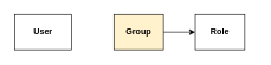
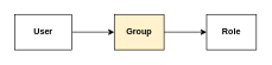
  <mxCell id="0" />
  <mxCell id="1" parent="0" />
+ <mxCell id="2" style="edgeStyle=none;html=1;" parent="1" source="3" target="5" edge="1"><mxGeometry relative="1" as="geometry" /></mxCell>
  <mxCell id="3" value="&lt;b&gt;User&lt;/b&gt;" style="rounded=0;whiteSpace=wrap;html=1;" parent="1" vertex="1"><mxGeometry x="20" y="20" width="80" height="50" as="geometry" /></mxCell>
  <mxCell id="4" style="edgeStyle=none;html=1;" parent="1" source="5" target="6" edge="1"><mxGeometry relative="1" as="geometry" /></mxCell>
  <mxCell id="5" value="&lt;b&gt;Group&lt;/b&gt;" style="rounded=0;whiteSpace=wrap;html=1;fillColor=#fff2cc;" parent="1" vertex="1"><mxGeometry x="160" y="20" width="70" height="50" as="geometry" /></mxCell>
- <mxCell id="6" value="&lt;b&gt;Role&lt;/b&gt;" style="rounded=0;whiteSpace=wrap;html=1;" parent="1" vertex="1"><mxGeometry x="275" y="20" width="70" height="50" as="geometry" /></mxCell>
+ <mxCell id="6" value="&lt;b&gt;Role&lt;/b&gt;" style="rounded=0;whiteSpace=wrap;html=1;" parent="1" vertex="1"><mxGeometry x="290" y="20" width="70" height="50" as="geometry" /></mxCell>
